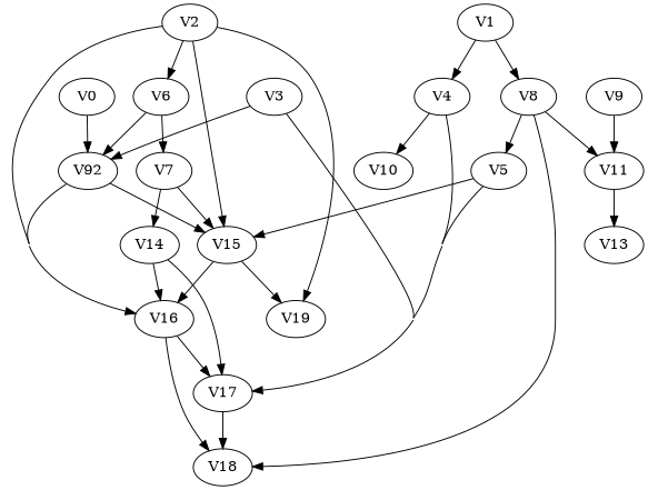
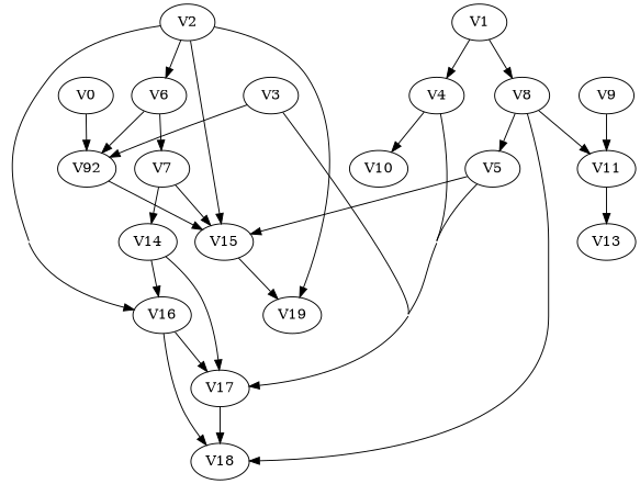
  strict digraph {
    concentrate=True
    n1 [label=V92]
    V0
    V15
    V16
    V1
    V4
    V8
    V17
    V10
    V5
    V11
    V18
    V2
    V6
    V19
    V7
    V3
    V14
    V13
    V9
    n1 -> V15
-   n1 -> V16
    V0 -> n1
-   V15 -> V16
    V15 -> V19
    V16 -> V17
    V16 -> V18
    V1 -> V4
    V1 -> V8
    V4 -> V17
    V4 -> V10
    V8 -> V5
    V8 -> V11
    V8 -> V18
    V17 -> V18
    V5 -> V15
    V5 -> V17
    V11 -> V13
    V2 -> V15
    V2 -> V16
    V2 -> V6
    V2 -> V19
    V6 -> n1
    V6 -> V7
    V7 -> V15
    V7 -> V14
    V3 -> n1
    V3 -> V17
    V14 -> V16
    V14 -> V17
    V9 -> V11
  }
